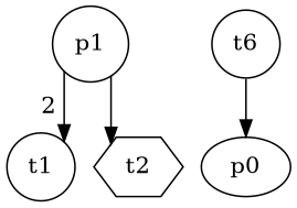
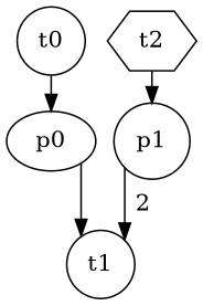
  digraph {
    nodesep=0.15
    rankdir=TB
    ranksep=0.02
    splines=ortho
    node [shape=circle]
    t1
    p0 [shape=ellipse]
    p1
    t2 [shape=hexagon]
-   t0 [label=t6]
+   t0
+   p0 -> t1
    p1 -> t1 [label=2]
-   p1 -> t2
+   t2 -> p1
    t0 -> p0
  }
